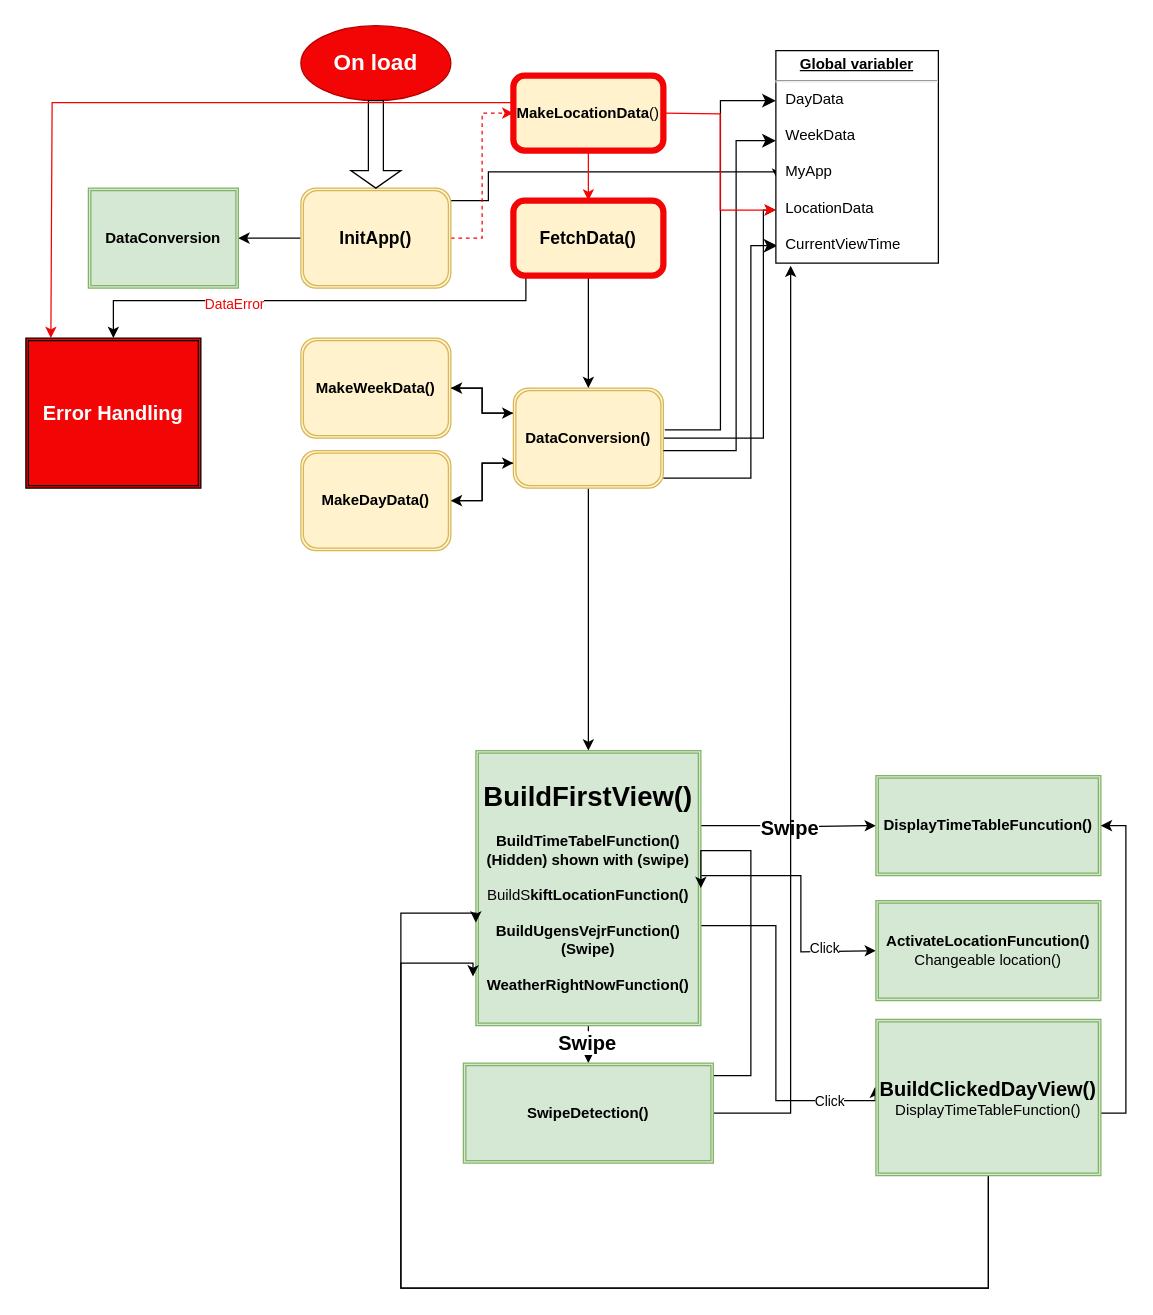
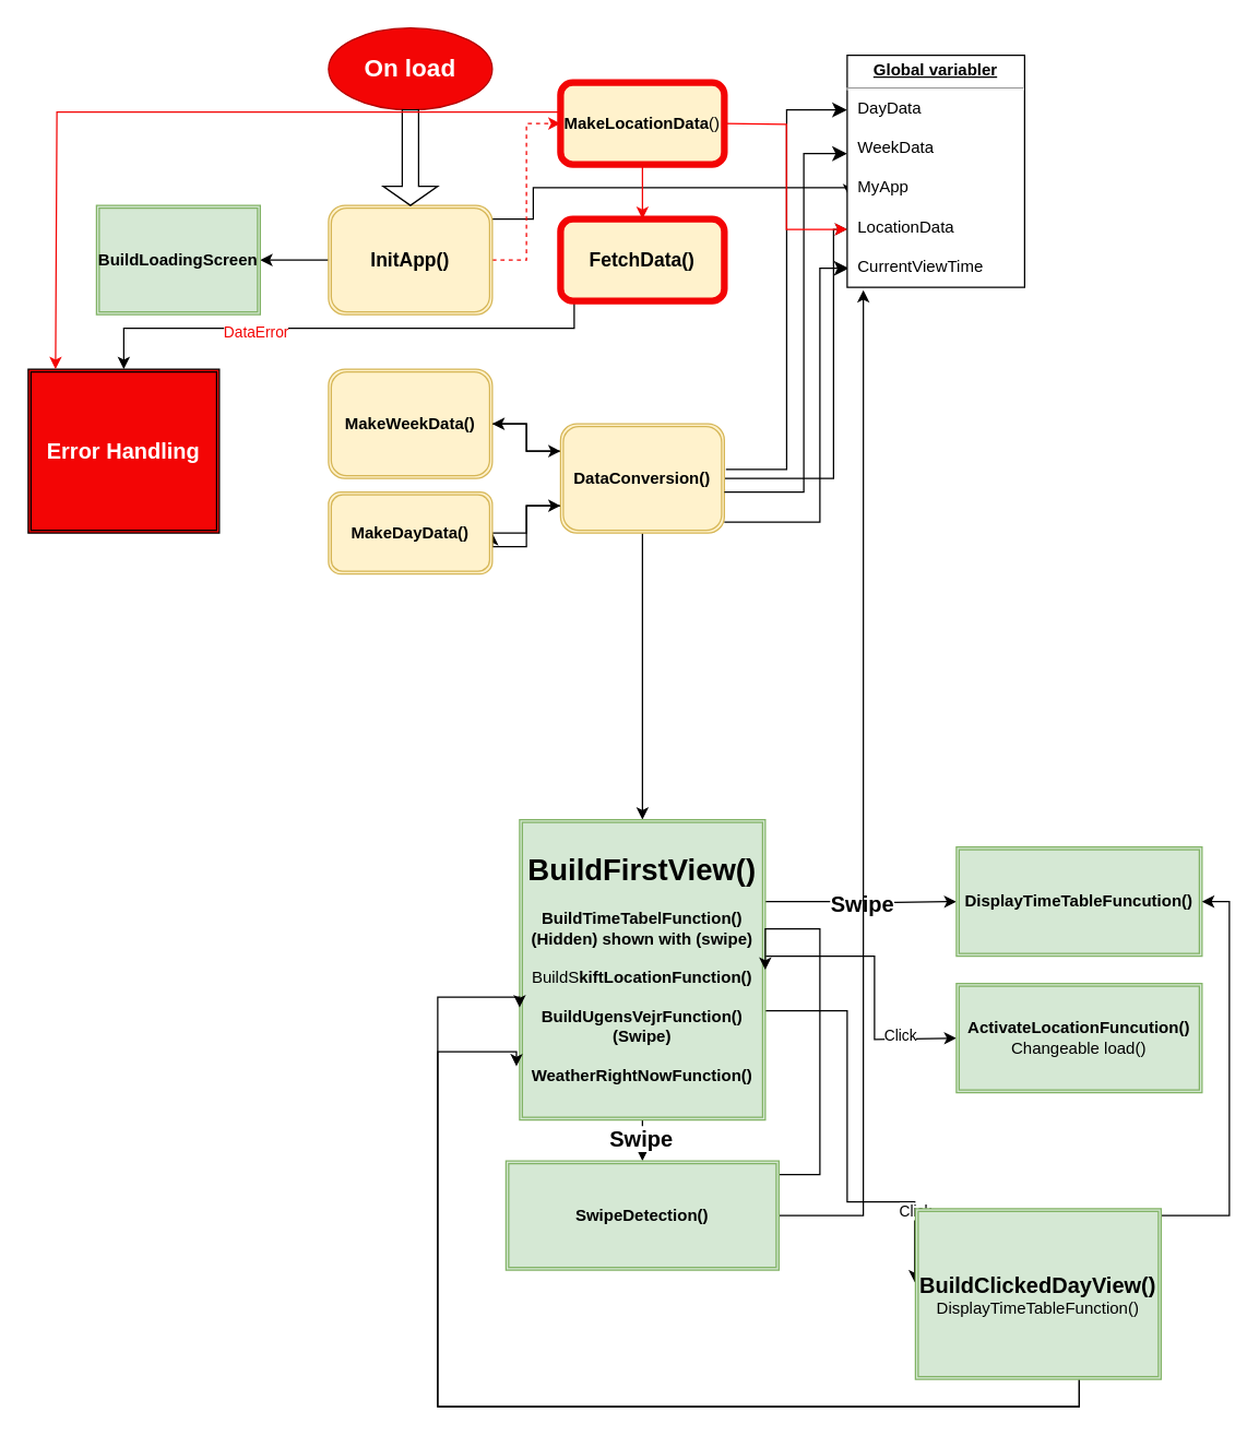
  <mxCell id="0" />
  <mxCell id="1" parent="0" />
  <mxCell id="2" style="edgeStyle=orthogonalEdgeStyle;rounded=0;orthogonalLoop=1;jettySize=auto;html=1;entryX=1;entryY=0.5;entryDx=0;entryDy=0;" parent="1" source="5" target="6" edge="1"><mxGeometry relative="1" as="geometry" /></mxCell>
  <mxCell id="3" style="edgeStyle=orthogonalEdgeStyle;rounded=0;orthogonalLoop=1;jettySize=auto;html=1;entryX=0.01;entryY=0.608;entryDx=0;entryDy=0;entryPerimeter=0;" parent="1" source="5" target="36" edge="1"><mxGeometry relative="1" as="geometry"><Array as="points"><mxPoint x="390" y="160" /><mxPoint x="390" y="137" /></Array></mxGeometry></mxCell>
  <mxCell id="4" style="edgeStyle=orthogonalEdgeStyle;rounded=0;orthogonalLoop=1;jettySize=auto;html=1;entryX=0;entryY=0.5;entryDx=0;entryDy=0;strokeColor=#F30505;dashed=1;" parent="1" source="5" target="44" edge="1"><mxGeometry relative="1" as="geometry" /></mxCell>
  <mxCell id="5" value="&lt;b&gt;&lt;font style=&quot;font-size: 14px;&quot;&gt;InitApp()&lt;/font&gt;&lt;/b&gt;" style="shape=ext;double=1;rounded=1;whiteSpace=wrap;html=1;fillColor=#fff2cc;strokeColor=#d6b656;" parent="1" vertex="1"><mxGeometry x="240" y="150" width="120" height="80" as="geometry" /></mxCell>
- <mxCell id="6" value="&lt;b&gt;DataConversion&lt;/b&gt;" style="shape=ext;double=1;rounded=0;whiteSpace=wrap;html=1;fillColor=#d5e8d4;strokeColor=#82b366;" parent="1" vertex="1"><mxGeometry x="70" y="150" width="120" height="80" as="geometry" /></mxCell>
+ <mxCell id="6" value="&lt;b&gt;BuildLoadingScreen&lt;/b&gt;" style="shape=ext;double=1;rounded=0;whiteSpace=wrap;html=1;fillColor=#d5e8d4;strokeColor=#82b366;" parent="1" vertex="1"><mxGeometry x="70" y="150" width="120" height="80" as="geometry" /></mxCell>
  <mxCell id="7" style="edgeStyle=orthogonalEdgeStyle;rounded=0;orthogonalLoop=1;jettySize=auto;html=1;entryX=0;entryY=0.25;entryDx=0;entryDy=0;" parent="1" source="8" target="13" edge="1"><mxGeometry relative="1" as="geometry" /></mxCell>
  <mxCell id="8" value="&lt;b&gt;MakeWeekData()&lt;/b&gt;" style="shape=ext;double=1;rounded=1;whiteSpace=wrap;html=1;fillColor=#fff2cc;strokeColor=#d6b656;" parent="1" vertex="1"><mxGeometry x="240" y="270" width="120" height="80" as="geometry" /></mxCell>
  <mxCell id="9" style="edgeStyle=orthogonalEdgeStyle;rounded=0;orthogonalLoop=1;jettySize=auto;html=1;entryX=1;entryY=0.5;entryDx=0;entryDy=0;" parent="1" source="13" target="16" edge="1"><mxGeometry relative="1" as="geometry"><Array as="points"><mxPoint x="385" y="370" /><mxPoint x="385" y="400" /></Array></mxGeometry></mxCell>
  <mxCell id="10" style="edgeStyle=orthogonalEdgeStyle;rounded=0;orthogonalLoop=1;jettySize=auto;html=1;" parent="1" source="13" target="8" edge="1"><mxGeometry relative="1" as="geometry"><Array as="points"><mxPoint x="385" y="330" /><mxPoint x="385" y="310" /></Array></mxGeometry></mxCell>
  <mxCell id="11" style="edgeStyle=orthogonalEdgeStyle;rounded=0;orthogonalLoop=1;jettySize=auto;html=1;" parent="1" source="13" target="28" edge="1"><mxGeometry relative="1" as="geometry" /></mxCell>
  <mxCell id="12" style="edgeStyle=orthogonalEdgeStyle;rounded=0;orthogonalLoop=1;jettySize=auto;html=1;entryX=0;entryY=0.75;entryDx=0;entryDy=0;" parent="1" source="13" target="36" edge="1"><mxGeometry relative="1" as="geometry"><Array as="points"><mxPoint x="610" y="350" /><mxPoint x="610" y="167" /></Array></mxGeometry></mxCell>
  <mxCell id="13" value="&lt;b&gt;DataConversion()&lt;/b&gt;" style="shape=ext;double=1;rounded=1;whiteSpace=wrap;html=1;fillColor=#fff2cc;strokeColor=#d6b656;" parent="1" vertex="1"><mxGeometry x="410" y="310" width="120" height="80" as="geometry" /></mxCell>
  <mxCell id="14" value="&lt;b&gt;&lt;font style=&quot;font-size: 18px;&quot;&gt;On load&lt;/font&gt;&lt;/b&gt;" style="ellipse;whiteSpace=wrap;html=1;fillColor=#F30505;fontColor=#ffffff;strokeColor=#B20000;" parent="1" vertex="1"><mxGeometry x="240" y="20" width="120" height="60" as="geometry" /></mxCell>
  <mxCell id="15" style="edgeStyle=orthogonalEdgeStyle;rounded=0;orthogonalLoop=1;jettySize=auto;html=1;entryX=0;entryY=0.75;entryDx=0;entryDy=0;" parent="1" source="16" target="13" edge="1"><mxGeometry relative="1" as="geometry" /></mxCell>
- <mxCell id="16" value="&lt;b&gt;MakeDayData()&lt;/b&gt;" style="shape=ext;double=1;rounded=1;whiteSpace=wrap;html=1;fillColor=#fff2cc;strokeColor=#d6b656;" parent="1" vertex="1"><mxGeometry x="240" y="360" width="120" height="80" as="geometry" /></mxCell>
+ <mxCell id="16" value="&lt;b&gt;MakeDayData()&lt;/b&gt;" style="shape=ext;double=1;rounded=1;whiteSpace=wrap;html=1;fillColor=#fff2cc;strokeColor=#d6b656;" parent="1" vertex="1"><mxGeometry x="240" y="360" width="120" height="60" as="geometry" /></mxCell>
  <mxCell id="17" value="" style="edgeStyle=elbowEdgeStyle;elbow=horizontal;endArrow=classic;html=1;curved=0;rounded=0;endSize=8;startSize=8;exitX=1.015;exitY=0.385;exitDx=0;exitDy=0;exitPerimeter=0;entryX=0;entryY=0.424;entryDx=0;entryDy=0;entryPerimeter=0;" parent="1" target="36" edge="1"><mxGeometry width="50" height="50" relative="1" as="geometry"><mxPoint x="530" y="360" as="sourcePoint" /><mxPoint x="620.5" y="98.72" as="targetPoint" /><Array as="points"><mxPoint x="588.2" y="239.2" /></Array></mxGeometry></mxCell>
  <mxCell id="18" value="" style="edgeStyle=elbowEdgeStyle;elbow=horizontal;endArrow=classic;html=1;curved=0;rounded=0;endSize=8;startSize=8;exitX=1;exitY=0.25;exitDx=0;exitDy=0;" parent="1" source="36" edge="1"><mxGeometry width="50" height="50" relative="1" as="geometry"><mxPoint x="553" y="328" as="sourcePoint" /><mxPoint x="620" y="119" as="targetPoint" /><Array as="points" /></mxGeometry></mxCell>
  <mxCell id="19" value="" style="edgeStyle=elbowEdgeStyle;elbow=horizontal;endArrow=classic;html=1;curved=0;rounded=0;endSize=8;startSize=8;exitX=1;exitY=0.75;exitDx=0;exitDy=0;entryX=0.01;entryY=0.918;entryDx=0;entryDy=0;entryPerimeter=0;" parent="1" target="36" edge="1"><mxGeometry width="50" height="50" relative="1" as="geometry"><mxPoint x="530" y="381.92" as="sourcePoint" /><mxPoint x="621.3" y="180" as="targetPoint" /><Array as="points"><mxPoint x="600" y="271.92" /></Array></mxGeometry></mxCell>
  <mxCell id="20" style="edgeStyle=orthogonalEdgeStyle;rounded=0;orthogonalLoop=1;jettySize=auto;html=1;entryX=0.5;entryY=0;entryDx=0;entryDy=0;" parent="1" source="28" target="40" edge="1"><mxGeometry relative="1" as="geometry" /></mxCell>
  <mxCell id="21" value="&lt;font style=&quot;font-size: 16px;&quot;&gt;&lt;b&gt;Swipe&lt;/b&gt;&lt;/font&gt;" style="edgeLabel;html=1;align=center;verticalAlign=middle;resizable=0;points=[];" parent="20" vertex="1" connectable="0"><mxGeometry x="-0.467" y="-2" relative="1" as="geometry"><mxPoint as="offset" /></mxGeometry></mxCell>
  <mxCell id="22" style="edgeStyle=orthogonalEdgeStyle;rounded=0;orthogonalLoop=1;jettySize=auto;html=1;" parent="1" source="28" edge="1"><mxGeometry relative="1" as="geometry"><mxPoint x="700" y="660" as="targetPoint" /><Array as="points"><mxPoint x="630" y="660" /><mxPoint x="680" y="661" /></Array></mxGeometry></mxCell>
  <mxCell id="23" value="&lt;span style=&quot;font-size: 16px;&quot;&gt;&lt;b&gt;Swipe&lt;/b&gt;&lt;/span&gt;" style="edgeLabel;html=1;align=center;verticalAlign=middle;resizable=0;points=[];" parent="22" vertex="1" connectable="0"><mxGeometry x="0.011" y="-1" relative="1" as="geometry"><mxPoint as="offset" /></mxGeometry></mxCell>
  <mxCell id="24" style="edgeStyle=orthogonalEdgeStyle;rounded=0;orthogonalLoop=1;jettySize=auto;html=1;" parent="1" source="28" edge="1"><mxGeometry relative="1" as="geometry"><mxPoint x="700" y="760" as="targetPoint" /><Array as="points"><mxPoint x="640" y="700" /><mxPoint x="640" y="761" /><mxPoint x="700" y="761" /></Array></mxGeometry></mxCell>
  <mxCell id="25" value="Click" style="edgeLabel;html=1;align=center;verticalAlign=middle;resizable=0;points=[];" parent="24" vertex="1" connectable="0"><mxGeometry x="0.588" y="3" relative="1" as="geometry"><mxPoint as="offset" /></mxGeometry></mxCell>
  <mxCell id="26" style="edgeStyle=orthogonalEdgeStyle;rounded=0;orthogonalLoop=1;jettySize=auto;html=1;entryX=-0.003;entryY=0.431;entryDx=0;entryDy=0;entryPerimeter=0;" parent="1" source="28" target="50" edge="1"><mxGeometry relative="1" as="geometry"><Array as="points"><mxPoint x="620" y="740" /><mxPoint x="620" y="880" /></Array></mxGeometry></mxCell>
  <mxCell id="27" value="&lt;div&gt;Click&lt;/div&gt;" style="edgeLabel;html=1;align=center;verticalAlign=middle;resizable=0;points=[];" parent="26" vertex="1" connectable="0"><mxGeometry x="0.663" relative="1" as="geometry"><mxPoint as="offset" /></mxGeometry></mxCell>
  <mxCell id="28" value="&lt;b&gt;&lt;font style=&quot;font-size: 22px;&quot;&gt;BuildFirstView()&lt;/font&gt;&lt;/b&gt;&lt;br&gt;&lt;br&gt;&lt;b&gt;BuildTimeTabelFunction()&lt;br&gt;&lt;/b&gt;&lt;div&gt;&lt;b&gt;(Hidden) shown with (swipe)&lt;/b&gt;&lt;/div&gt;&lt;br&gt;&lt;div&gt;BuildS&lt;b&gt;kiftLocationFunction()&lt;/b&gt;&lt;/div&gt;&lt;div&gt;&lt;b&gt;&lt;br&gt;&lt;/b&gt;&lt;/div&gt;&lt;div&gt;&lt;b&gt;BuildUgensVejrFunction()&lt;br&gt;(Swipe)&lt;br&gt;&lt;/b&gt;&lt;/div&gt;&lt;div&gt;&lt;b&gt;&lt;br&gt;&lt;/b&gt;&lt;/div&gt;&lt;div&gt;&lt;b&gt;WeatherRightNowFunction()&lt;/b&gt;&lt;/div&gt;" style="shape=ext;double=1;rounded=0;whiteSpace=wrap;html=1;fillColor=#d5e8d4;strokeColor=#82b366;" parent="1" vertex="1"><mxGeometry x="380" y="600" width="180" height="220" as="geometry" /></mxCell>
  <mxCell id="29" value="&lt;font color=&quot;#ffffff&quot;&gt;&lt;b&gt;&lt;font style=&quot;font-size: 16px;&quot;&gt;Error Handling&lt;/font&gt;&lt;/b&gt;&lt;/font&gt;" style="shape=ext;double=1;rounded=0;whiteSpace=wrap;html=1;fillColor=#f30505;" parent="1" vertex="1"><mxGeometry x="20" y="270" width="140" height="120" as="geometry" /></mxCell>
- <mxCell id="30" style="edgeStyle=orthogonalEdgeStyle;rounded=0;orthogonalLoop=1;jettySize=auto;html=1;" parent="1" source="33" target="13" edge="1"><mxGeometry relative="1" as="geometry" /></mxCell>
  <mxCell id="31" style="edgeStyle=orthogonalEdgeStyle;rounded=0;orthogonalLoop=1;jettySize=auto;html=1;" parent="1" source="33" target="29" edge="1"><mxGeometry relative="1" as="geometry"><Array as="points"><mxPoint x="420" y="240" /><mxPoint x="90" y="240" /></Array></mxGeometry></mxCell>
  <mxCell id="32" value="&lt;font color=&quot;#f30505&quot;&gt;DataError&lt;/font&gt;" style="edgeLabel;html=1;align=center;verticalAlign=middle;resizable=0;points=[];" parent="31" vertex="1" connectable="0"><mxGeometry x="0.338" y="2" relative="1" as="geometry"><mxPoint as="offset" /></mxGeometry></mxCell>
  <mxCell id="33" value="&lt;b&gt;&lt;font style=&quot;font-size: 14px;&quot;&gt;FetchData()&lt;/font&gt;&lt;/b&gt;" style="rounded=1;whiteSpace=wrap;html=1;fillColor=#fff2cc;strokeColor=#F30505;strokeWidth=5;" parent="1" vertex="1"><mxGeometry x="410" y="160" width="120" height="60" as="geometry" /></mxCell>
  <mxCell id="34" value="" style="shape=singleArrow;direction=south;whiteSpace=wrap;html=1;" parent="1" vertex="1"><mxGeometry x="280" y="80" width="40" height="70" as="geometry" /></mxCell>
  <mxCell id="35" value="" style="edgeStyle=elbowEdgeStyle;elbow=horizontal;endArrow=classic;html=1;curved=0;rounded=0;endSize=8;startSize=8;exitX=1;exitY=0.25;exitDx=0;exitDy=0;entryX=-0.005;entryY=0.07;entryDx=0;entryDy=0;entryPerimeter=0;" parent="1" edge="1"><mxGeometry width="50" height="50" relative="1" as="geometry"><mxPoint x="531.15" y="343.4" as="sourcePoint" /><mxPoint x="620" y="80" as="targetPoint" /><Array as="points"><mxPoint x="575.65" y="321.4" /></Array></mxGeometry></mxCell>
  <mxCell id="36" value="&lt;p style=&quot;margin:0px;margin-top:4px;text-align:center;text-decoration:underline;&quot;&gt;&lt;b&gt;Global variabler&lt;br&gt;&lt;/b&gt;&lt;/p&gt;&lt;hr&gt;&lt;p style=&quot;margin:0px;margin-left:8px;&quot;&gt;DayData&lt;/p&gt;&lt;p style=&quot;margin:0px;margin-left:8px;&quot;&gt;&lt;br&gt;&lt;/p&gt;&lt;p style=&quot;margin:0px;margin-left:8px;&quot;&gt;WeekData&lt;/p&gt;&lt;p style=&quot;margin:0px;margin-left:8px;&quot;&gt;&lt;br&gt;&lt;/p&gt;&lt;p style=&quot;margin:0px;margin-left:8px;&quot;&gt;MyApp&lt;/p&gt;&lt;p style=&quot;margin:0px;margin-left:8px;&quot;&gt;&lt;br&gt;&lt;/p&gt;&lt;p style=&quot;margin:0px;margin-left:8px;&quot;&gt;LocationData&lt;br&gt;&lt;/p&gt;&lt;p style=&quot;margin:0px;margin-left:8px;&quot;&gt;&lt;br&gt;&lt;/p&gt;&lt;p style=&quot;margin:0px;margin-left:8px;&quot;&gt;CurrentViewTime&lt;br&gt;&lt;/p&gt;&lt;p style=&quot;margin:0px;margin-left:8px;&quot;&gt;&lt;br&gt;&lt;/p&gt;&lt;p style=&quot;margin:0px;margin-left:8px;&quot;&gt;&lt;br&gt;&lt;/p&gt;&lt;p style=&quot;margin:0px;margin-left:8px;&quot;&gt;&lt;br&gt;&lt;/p&gt;&lt;p style=&quot;margin:0px;margin-left:8px;&quot;&gt;&lt;br&gt;&lt;/p&gt;" style="verticalAlign=top;align=left;overflow=fill;fontSize=12;fontFamily=Helvetica;html=1;whiteSpace=wrap;" parent="1" vertex="1"><mxGeometry x="620" y="40" width="130" height="170" as="geometry" /></mxCell>
  <mxCell id="37" style="edgeStyle=orthogonalEdgeStyle;rounded=0;orthogonalLoop=1;jettySize=auto;html=1;exitX=0.5;exitY=1;exitDx=0;exitDy=0;" parent="1" source="36" target="36" edge="1"><mxGeometry relative="1" as="geometry" /></mxCell>
  <mxCell id="38" style="edgeStyle=orthogonalEdgeStyle;rounded=0;orthogonalLoop=1;jettySize=auto;html=1;entryX=0.091;entryY=1.012;entryDx=0;entryDy=0;entryPerimeter=0;" parent="1" source="40" target="36" edge="1"><mxGeometry relative="1" as="geometry" /></mxCell>
  <mxCell id="39" style="edgeStyle=orthogonalEdgeStyle;rounded=0;orthogonalLoop=1;jettySize=auto;html=1;entryX=1;entryY=0.5;entryDx=0;entryDy=0;" parent="1" source="40" target="28" edge="1"><mxGeometry relative="1" as="geometry"><Array as="points"><mxPoint x="600" y="860" /><mxPoint x="600" y="680" /><mxPoint x="560" y="680" /></Array></mxGeometry></mxCell>
  <mxCell id="40" value="&lt;b&gt;SwipeDetection()&lt;/b&gt;" style="shape=ext;double=1;rounded=0;whiteSpace=wrap;html=1;fillColor=#d5e8d4;strokeColor=#82b366;" parent="1" vertex="1"><mxGeometry x="370" y="850" width="200" height="80" as="geometry" /></mxCell>
  <mxCell id="41" style="edgeStyle=orthogonalEdgeStyle;rounded=0;orthogonalLoop=1;jettySize=auto;html=1;entryX=0;entryY=0.75;entryDx=0;entryDy=0;strokeColor=#ff0000;" parent="1" target="36" edge="1"><mxGeometry relative="1" as="geometry"><mxPoint x="530" y="90.059" as="sourcePoint" /></mxGeometry></mxCell>
  <mxCell id="42" style="edgeStyle=orthogonalEdgeStyle;rounded=0;orthogonalLoop=1;jettySize=auto;html=1;strokeColor=#F30505;" parent="1" source="44" target="33" edge="1"><mxGeometry relative="1" as="geometry" /></mxCell>
  <mxCell id="43" style="edgeStyle=orthogonalEdgeStyle;rounded=0;orthogonalLoop=1;jettySize=auto;html=1;entryX=0.017;entryY=0.07;entryDx=0;entryDy=0;entryPerimeter=0;strokeColor=#F30505;" parent="1" edge="1"><mxGeometry relative="1" as="geometry"><mxPoint x="427.62" y="81.599" as="sourcePoint" /><mxPoint x="40" y="269.94" as="targetPoint" /><Array as="points"><mxPoint x="41" y="81.94" /><mxPoint x="41" y="269.94" /></Array></mxGeometry></mxCell>
  <mxCell id="44" value="&lt;b&gt;MakeLocationData&lt;/b&gt;()" style="rounded=1;whiteSpace=wrap;html=1;fillColor=#fff2cc;strokeColor=#F30505;strokeWidth=5;" parent="1" vertex="1"><mxGeometry x="410" y="60" width="120" height="60" as="geometry" /></mxCell>
  <mxCell id="45" value="&lt;b&gt;DisplayTimeTableFuncution()&lt;/b&gt;" style="shape=ext;double=1;rounded=0;whiteSpace=wrap;html=1;fillColor=#d5e8d4;strokeColor=#82b366;" parent="1" vertex="1"><mxGeometry x="700" y="620" width="180" height="80" as="geometry" /></mxCell>
- <mxCell id="46" value="&lt;b&gt;ActivateLocationFuncution()&lt;/b&gt;&lt;br&gt;Changeable location()" style="shape=ext;double=1;rounded=0;whiteSpace=wrap;html=1;fillColor=#d5e8d4;strokeColor=#82b366;" parent="1" vertex="1"><mxGeometry x="700" y="720" width="180" height="80" as="geometry" /></mxCell>
+ <mxCell id="46" value="&lt;b&gt;ActivateLocationFuncution()&lt;/b&gt;&lt;br&gt;Changeable load()" style="shape=ext;double=1;rounded=0;whiteSpace=wrap;html=1;fillColor=#d5e8d4;strokeColor=#82b366;" parent="1" vertex="1"><mxGeometry x="700" y="720" width="180" height="80" as="geometry" /></mxCell>
  <mxCell id="47" style="edgeStyle=orthogonalEdgeStyle;rounded=0;orthogonalLoop=1;jettySize=auto;html=1;entryX=1;entryY=0.5;entryDx=0;entryDy=0;" parent="1" source="50" target="45" edge="1"><mxGeometry relative="1" as="geometry"><Array as="points"><mxPoint x="900" y="890" /><mxPoint x="900" y="660" /></Array></mxGeometry></mxCell>
  <mxCell id="48" style="edgeStyle=orthogonalEdgeStyle;rounded=0;orthogonalLoop=1;jettySize=auto;html=1;entryX=-0.013;entryY=0.821;entryDx=0;entryDy=0;entryPerimeter=0;" parent="1" source="50" target="28" edge="1"><mxGeometry relative="1" as="geometry"><Array as="points"><mxPoint x="790" y="1030" /><mxPoint x="320" y="1030" /><mxPoint x="320" y="770" /><mxPoint x="378" y="770" /></Array></mxGeometry></mxCell>
  <mxCell id="49" style="edgeStyle=orthogonalEdgeStyle;rounded=0;orthogonalLoop=1;jettySize=auto;html=1;entryX=0;entryY=0.625;entryDx=0;entryDy=0;entryPerimeter=0;" parent="1" source="50" target="28" edge="1"><mxGeometry relative="1" as="geometry"><Array as="points"><mxPoint x="790" y="1030" /><mxPoint x="320" y="1030" /><mxPoint x="320" y="730" /><mxPoint x="380" y="730" /></Array></mxGeometry></mxCell>
- <mxCell id="50" value="&lt;font style=&quot;&quot;&gt;&lt;b style=&quot;font-size: 16px;&quot;&gt;BuildClickedDayView()&lt;/b&gt;&lt;br&gt;&lt;font style=&quot;font-size: 12px;&quot;&gt;DisplayTimeTableFunction()&lt;/font&gt;&lt;br&gt;&lt;/font&gt;" style="shape=ext;double=1;rounded=0;whiteSpace=wrap;html=1;fillColor=#d5e8d4;strokeColor=#82b366;" parent="1" vertex="1"><mxGeometry x="700" y="815" width="180" height="125" as="geometry" /></mxCell>
+ <mxCell id="50" value="&lt;font style=&quot;&quot;&gt;&lt;b style=&quot;font-size: 16px;&quot;&gt;BuildClickedDayView()&lt;/b&gt;&lt;br&gt;&lt;font style=&quot;font-size: 12px;&quot;&gt;DisplayTimeTableFunction()&lt;/font&gt;&lt;br&gt;&lt;/font&gt;" style="shape=ext;double=1;rounded=0;whiteSpace=wrap;html=1;fillColor=#d5e8d4;strokeColor=#82b366;" parent="1" vertex="1"><mxGeometry x="670" y="885" width="180" height="125" as="geometry" /></mxCell>
